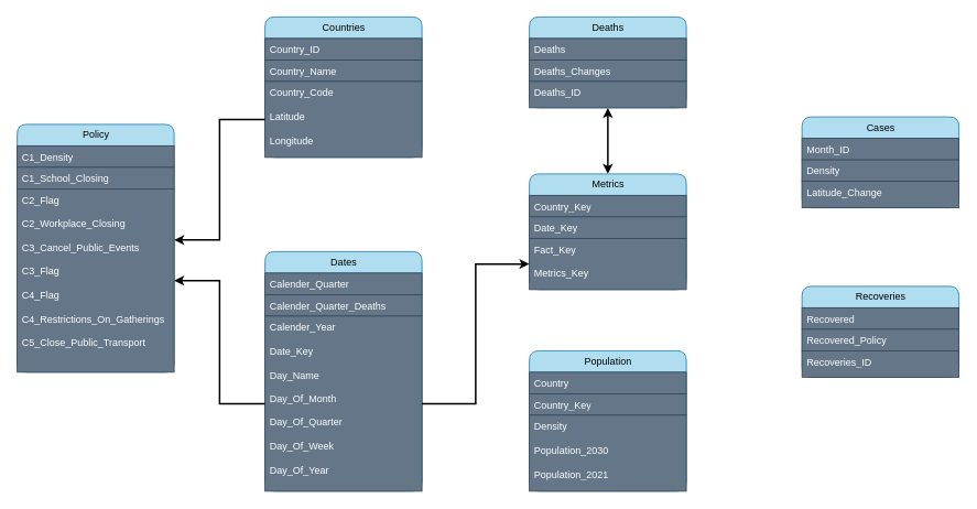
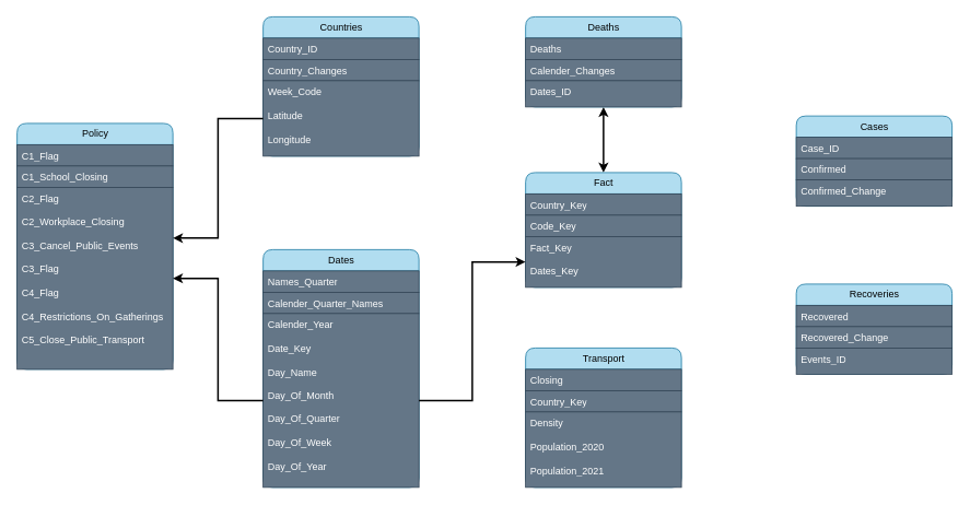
  <mxCell id="0" />
  <mxCell id="1" parent="0" />
  <mxCell id="2" value="Policy" style="swimlane;fontStyle=0;childLayout=stackLayout;horizontal=1;startSize=26;fillColor=#b1ddf0;horizontalStack=0;resizeParent=1;resizeParentMax=0;resizeLast=0;collapsible=1;marginBottom=0;html=1;rounded=1;strokeColor=#10739e;" vertex="1" parent="1"><mxGeometry x="20" y="150" width="190" height="300" as="geometry"><mxRectangle x="260" y="290" width="70" height="30" as="alternateBounds" /></mxGeometry></mxCell>
- <mxCell id="3" value="C1_Density&lt;span style=&quot;white-space: pre;&quot;&gt;&#09;&lt;/span&gt;&lt;span style=&quot;white-space: pre;&quot;&gt;&#09;&lt;/span&gt;" style="text;strokeColor=#314354;fillColor=#647687;align=left;verticalAlign=top;spacingLeft=4;spacingRight=4;overflow=hidden;rotatable=0;points=[[0,0.5],[1,0.5]];portConstraint=eastwest;whiteSpace=wrap;html=1;fontColor=#ffffff;" vertex="1" parent="2"><mxGeometry y="26" width="190" height="26" as="geometry" /></mxCell>
+ <mxCell id="3" value="C1_Flag&lt;span style=&quot;white-space: pre;&quot;&gt;&#09;&lt;/span&gt;&lt;span style=&quot;white-space: pre;&quot;&gt;&#09;&lt;/span&gt;" style="text;strokeColor=#314354;fillColor=#647687;align=left;verticalAlign=top;spacingLeft=4;spacingRight=4;overflow=hidden;rotatable=0;points=[[0,0.5],[1,0.5]];portConstraint=eastwest;whiteSpace=wrap;html=1;fontColor=#ffffff;" vertex="1" parent="2"><mxGeometry y="26" width="190" height="26" as="geometry" /></mxCell>
  <mxCell id="4" value="C1_School_Closing" style="text;strokeColor=#314354;fillColor=#647687;align=left;verticalAlign=top;spacingLeft=4;spacingRight=4;overflow=hidden;rotatable=0;points=[[0,0.5],[1,0.5]];portConstraint=eastwest;whiteSpace=wrap;html=1;fontColor=#ffffff;" vertex="1" parent="2"><mxGeometry y="52" width="190" height="26" as="geometry" /></mxCell>
  <mxCell id="5" value="C2_Flag&lt;br&gt;&lt;br&gt;C2_Workplace_Closing&lt;br&gt;&lt;br&gt;C3_Cancel_Public_Events&lt;br&gt;&lt;br&gt;C3_Flag&lt;br&gt;&lt;br&gt;C4_Flag&lt;br&gt;&lt;br&gt;C4_Restrictions_On_Gatherings&lt;br&gt;&lt;br&gt;C5_Close_Public_Transport" style="text;strokeColor=#314354;fillColor=#647687;align=left;verticalAlign=top;spacingLeft=4;spacingRight=4;overflow=hidden;rotatable=0;points=[[0,0.5],[1,0.5]];portConstraint=eastwest;whiteSpace=wrap;html=1;fontColor=#ffffff;" vertex="1" parent="2"><mxGeometry y="78" width="190" height="222" as="geometry" /></mxCell>
  <mxCell id="6" value="Dates" style="swimlane;fontStyle=0;childLayout=stackLayout;horizontal=1;startSize=26;fillColor=#b1ddf0;horizontalStack=0;resizeParent=1;resizeParentMax=0;resizeLast=0;collapsible=1;marginBottom=0;html=1;rounded=1;strokeColor=#10739e;" vertex="1" parent="1"><mxGeometry x="320" y="304" width="190" height="290" as="geometry"><mxRectangle x="560" y="444" width="70" height="30" as="alternateBounds" /></mxGeometry></mxCell>
- <mxCell id="7" value="Calender_Quarter" style="text;align=left;verticalAlign=top;spacingLeft=4;spacingRight=4;overflow=hidden;rotatable=0;points=[[0,0.5],[1,0.5]];portConstraint=eastwest;whiteSpace=wrap;html=1;fillColor=#647687;strokeColor=#314354;fontColor=#ffffff;" vertex="1" parent="6"><mxGeometry y="26" width="190" height="26" as="geometry" /></mxCell>
- <mxCell id="8" value="Calender_Quarter_Deaths" style="text;align=left;verticalAlign=top;spacingLeft=4;spacingRight=4;overflow=hidden;rotatable=0;points=[[0,0.5],[1,0.5]];portConstraint=eastwest;whiteSpace=wrap;html=1;fillColor=#647687;strokeColor=#314354;fontColor=#ffffff;" vertex="1" parent="6"><mxGeometry y="52" width="190" height="26" as="geometry" /></mxCell>
+ <mxCell id="7" value="Names_Quarter" style="text;align=left;verticalAlign=top;spacingLeft=4;spacingRight=4;overflow=hidden;rotatable=0;points=[[0,0.5],[1,0.5]];portConstraint=eastwest;whiteSpace=wrap;html=1;fillColor=#647687;strokeColor=#314354;fontColor=#ffffff;" vertex="1" parent="6"><mxGeometry y="26" width="190" height="26" as="geometry" /></mxCell>
+ <mxCell id="8" value="Calender_Quarter_Names" style="text;align=left;verticalAlign=top;spacingLeft=4;spacingRight=4;overflow=hidden;rotatable=0;points=[[0,0.5],[1,0.5]];portConstraint=eastwest;whiteSpace=wrap;html=1;fillColor=#647687;strokeColor=#314354;fontColor=#ffffff;" vertex="1" parent="6"><mxGeometry y="52" width="190" height="26" as="geometry" /></mxCell>
  <mxCell id="9" value="Calender_Year&lt;br&gt;&lt;br&gt;Date_Key&lt;br&gt;&lt;br&gt;Day_Name&lt;br&gt;&lt;br&gt;Day_Of_Month&lt;br&gt;&lt;br&gt;Day_Of_Quarter&lt;br&gt;&lt;br&gt;Day_Of_Week&lt;br&gt;&lt;br&gt;Day_Of_Year" style="text;align=left;verticalAlign=top;spacingLeft=4;spacingRight=4;overflow=hidden;rotatable=0;points=[[0,0.5],[1,0.5]];portConstraint=eastwest;whiteSpace=wrap;html=1;fillColor=#647687;strokeColor=#314354;fontColor=#ffffff;" vertex="1" parent="6"><mxGeometry y="78" width="190" height="212" as="geometry" /></mxCell>
  <mxCell id="10" value="Countries" style="swimlane;fontStyle=0;childLayout=stackLayout;horizontal=1;startSize=26;fillColor=#b1ddf0;horizontalStack=0;resizeParent=1;resizeParentMax=0;resizeLast=0;collapsible=1;marginBottom=0;html=1;rounded=1;strokeColor=#10739e;" vertex="1" parent="1"><mxGeometry x="320" y="20" width="190" height="170" as="geometry"><mxRectangle x="560" y="160" width="70" height="30" as="alternateBounds" /></mxGeometry></mxCell>
  <mxCell id="11" value="Country_ID" style="text;strokeColor=#314354;fillColor=#647687;align=left;verticalAlign=top;spacingLeft=4;spacingRight=4;overflow=hidden;rotatable=0;points=[[0,0.5],[1,0.5]];portConstraint=eastwest;whiteSpace=wrap;html=1;fontColor=#ffffff;" vertex="1" parent="10"><mxGeometry y="26" width="190" height="26" as="geometry" /></mxCell>
- <mxCell id="12" value="Country_Name" style="text;strokeColor=#314354;fillColor=#647687;align=left;verticalAlign=top;spacingLeft=4;spacingRight=4;overflow=hidden;rotatable=0;points=[[0,0.5],[1,0.5]];portConstraint=eastwest;whiteSpace=wrap;html=1;fontColor=#ffffff;" vertex="1" parent="10"><mxGeometry y="52" width="190" height="26" as="geometry" /></mxCell>
- <mxCell id="13" value="Country_Code&lt;br&gt;&lt;br&gt;Latitude&lt;br&gt;&lt;br&gt;Longitude&lt;br&gt;&lt;br&gt;" style="text;strokeColor=#314354;fillColor=#647687;align=left;verticalAlign=top;spacingLeft=4;spacingRight=4;overflow=hidden;rotatable=0;points=[[0,0.5],[1,0.5]];portConstraint=eastwest;whiteSpace=wrap;html=1;fontColor=#ffffff;" vertex="1" parent="10"><mxGeometry y="78" width="190" height="92" as="geometry" /></mxCell>
+ <mxCell id="12" value="Country_Changes" style="text;strokeColor=#314354;fillColor=#647687;align=left;verticalAlign=top;spacingLeft=4;spacingRight=4;overflow=hidden;rotatable=0;points=[[0,0.5],[1,0.5]];portConstraint=eastwest;whiteSpace=wrap;html=1;fontColor=#ffffff;" vertex="1" parent="10"><mxGeometry y="52" width="190" height="26" as="geometry" /></mxCell>
+ <mxCell id="13" value="Week_Code&lt;br&gt;&lt;br&gt;Latitude&lt;br&gt;&lt;br&gt;Longitude&lt;br&gt;&lt;br&gt;" style="text;strokeColor=#314354;fillColor=#647687;align=left;verticalAlign=top;spacingLeft=4;spacingRight=4;overflow=hidden;rotatable=0;points=[[0,0.5],[1,0.5]];portConstraint=eastwest;whiteSpace=wrap;html=1;fontColor=#ffffff;" vertex="1" parent="10"><mxGeometry y="78" width="190" height="92" as="geometry" /></mxCell>
  <mxCell id="14" style="rounded=0;orthogonalLoop=1;jettySize=auto;html=1;entryX=0.5;entryY=0;entryDx=0;entryDy=0;startArrow=classic;startFill=1;strokeWidth=2;" edge="1" parent="1" source="15" target="19"><mxGeometry relative="1" as="geometry" /></mxCell>
  <mxCell id="15" value="Deaths" style="swimlane;fontStyle=0;childLayout=stackLayout;horizontal=1;startSize=26;fillColor=#b1ddf0;horizontalStack=0;resizeParent=1;resizeParentMax=0;resizeLast=0;collapsible=1;marginBottom=0;html=1;rounded=1;strokeColor=#10739e;" vertex="1" parent="1"><mxGeometry x="640" y="20" width="190" height="110" as="geometry"><mxRectangle x="460" y="550" width="70" height="30" as="alternateBounds" /></mxGeometry></mxCell>
  <mxCell id="16" value="Deaths" style="text;strokeColor=#314354;fillColor=#647687;align=left;verticalAlign=top;spacingLeft=4;spacingRight=4;overflow=hidden;rotatable=0;points=[[0,0.5],[1,0.5]];portConstraint=eastwest;whiteSpace=wrap;html=1;fontColor=#ffffff;" vertex="1" parent="15"><mxGeometry y="26" width="190" height="26" as="geometry" /></mxCell>
- <mxCell id="17" value="Deaths_Changes" style="text;strokeColor=#314354;fillColor=#647687;align=left;verticalAlign=top;spacingLeft=4;spacingRight=4;overflow=hidden;rotatable=0;points=[[0,0.5],[1,0.5]];portConstraint=eastwest;whiteSpace=wrap;html=1;fontColor=#ffffff;" vertex="1" parent="15"><mxGeometry y="52" width="190" height="26" as="geometry" /></mxCell>
- <mxCell id="18" value="Deaths_ID&lt;br&gt;" style="text;strokeColor=#314354;fillColor=#647687;align=left;verticalAlign=top;spacingLeft=4;spacingRight=4;overflow=hidden;rotatable=0;points=[[0,0.5],[1,0.5]];portConstraint=eastwest;whiteSpace=wrap;html=1;fontColor=#ffffff;" vertex="1" parent="15"><mxGeometry y="78" width="190" height="32" as="geometry" /></mxCell>
- <mxCell id="19" value="Metrics" style="swimlane;fontStyle=0;childLayout=stackLayout;horizontal=1;startSize=26;fillColor=#b1ddf0;horizontalStack=0;resizeParent=1;resizeParentMax=0;resizeLast=0;collapsible=1;marginBottom=0;html=1;rounded=1;strokeColor=#10739e;" vertex="1" parent="1"><mxGeometry x="640" y="210" width="190" height="140" as="geometry"><mxRectangle x="880" y="350" width="70" height="30" as="alternateBounds" /></mxGeometry></mxCell>
+ <mxCell id="17" value="Calender_Changes" style="text;strokeColor=#314354;fillColor=#647687;align=left;verticalAlign=top;spacingLeft=4;spacingRight=4;overflow=hidden;rotatable=0;points=[[0,0.5],[1,0.5]];portConstraint=eastwest;whiteSpace=wrap;html=1;fontColor=#ffffff;" vertex="1" parent="15"><mxGeometry y="52" width="190" height="26" as="geometry" /></mxCell>
+ <mxCell id="18" value="Dates_ID&lt;br&gt;" style="text;strokeColor=#314354;fillColor=#647687;align=left;verticalAlign=top;spacingLeft=4;spacingRight=4;overflow=hidden;rotatable=0;points=[[0,0.5],[1,0.5]];portConstraint=eastwest;whiteSpace=wrap;html=1;fontColor=#ffffff;" vertex="1" parent="15"><mxGeometry y="78" width="190" height="32" as="geometry" /></mxCell>
+ <mxCell id="19" value="Fact" style="swimlane;fontStyle=0;childLayout=stackLayout;horizontal=1;startSize=26;fillColor=#b1ddf0;horizontalStack=0;resizeParent=1;resizeParentMax=0;resizeLast=0;collapsible=1;marginBottom=0;html=1;rounded=1;strokeColor=#10739e;" vertex="1" parent="1"><mxGeometry x="640" y="210" width="190" height="140" as="geometry"><mxRectangle x="880" y="350" width="70" height="30" as="alternateBounds" /></mxGeometry></mxCell>
  <mxCell id="20" value="Country_Key" style="text;strokeColor=#314354;fillColor=#647687;align=left;verticalAlign=top;spacingLeft=4;spacingRight=4;overflow=hidden;rotatable=0;points=[[0,0.5],[1,0.5]];portConstraint=eastwest;whiteSpace=wrap;html=1;fontColor=#ffffff;" vertex="1" parent="19"><mxGeometry y="26" width="190" height="26" as="geometry" /></mxCell>
- <mxCell id="21" value="Date_Key" style="text;strokeColor=#314354;fillColor=#647687;align=left;verticalAlign=top;spacingLeft=4;spacingRight=4;overflow=hidden;rotatable=0;points=[[0,0.5],[1,0.5]];portConstraint=eastwest;whiteSpace=wrap;html=1;fontColor=#ffffff;" vertex="1" parent="19"><mxGeometry y="52" width="190" height="26" as="geometry" /></mxCell>
- <mxCell id="22" value="Fact_Key&lt;br&gt;&lt;br&gt;Metrics_Key" style="text;strokeColor=#314354;fillColor=#647687;align=left;verticalAlign=top;spacingLeft=4;spacingRight=4;overflow=hidden;rotatable=0;points=[[0,0.5],[1,0.5]];portConstraint=eastwest;whiteSpace=wrap;html=1;fontColor=#ffffff;" vertex="1" parent="19"><mxGeometry y="78" width="190" height="62" as="geometry" /></mxCell>
+ <mxCell id="21" value="Code_Key" style="text;strokeColor=#314354;fillColor=#647687;align=left;verticalAlign=top;spacingLeft=4;spacingRight=4;overflow=hidden;rotatable=0;points=[[0,0.5],[1,0.5]];portConstraint=eastwest;whiteSpace=wrap;html=1;fontColor=#ffffff;" vertex="1" parent="19"><mxGeometry y="52" width="190" height="26" as="geometry" /></mxCell>
+ <mxCell id="22" value="Fact_Key&lt;br&gt;&lt;br&gt;Dates_Key" style="text;strokeColor=#314354;fillColor=#647687;align=left;verticalAlign=top;spacingLeft=4;spacingRight=4;overflow=hidden;rotatable=0;points=[[0,0.5],[1,0.5]];portConstraint=eastwest;whiteSpace=wrap;html=1;fontColor=#ffffff;" vertex="1" parent="19"><mxGeometry y="78" width="190" height="62" as="geometry" /></mxCell>
  <mxCell id="23" value="Cases" style="swimlane;fontStyle=0;childLayout=stackLayout;horizontal=1;startSize=26;fillColor=#b1ddf0;horizontalStack=0;resizeParent=1;resizeParentMax=0;resizeLast=0;collapsible=1;marginBottom=0;html=1;rounded=1;strokeColor=#10739e;" vertex="1" parent="1"><mxGeometry x="970" y="141" width="190" height="110" as="geometry"><mxRectangle x="460" y="550" width="70" height="30" as="alternateBounds" /></mxGeometry></mxCell>
- <mxCell id="24" value="Month_ID" style="text;strokeColor=#314354;fillColor=#647687;align=left;verticalAlign=top;spacingLeft=4;spacingRight=4;overflow=hidden;rotatable=0;points=[[0,0.5],[1,0.5]];portConstraint=eastwest;whiteSpace=wrap;html=1;fontColor=#ffffff;" vertex="1" parent="23"><mxGeometry y="26" width="190" height="26" as="geometry" /></mxCell>
- <mxCell id="25" value="Density" style="text;strokeColor=#314354;fillColor=#647687;align=left;verticalAlign=top;spacingLeft=4;spacingRight=4;overflow=hidden;rotatable=0;points=[[0,0.5],[1,0.5]];portConstraint=eastwest;whiteSpace=wrap;html=1;fontColor=#ffffff;" vertex="1" parent="23"><mxGeometry y="52" width="190" height="26" as="geometry" /></mxCell>
- <mxCell id="26" value="Latitude_Change" style="text;strokeColor=#314354;fillColor=#647687;align=left;verticalAlign=top;spacingLeft=4;spacingRight=4;overflow=hidden;rotatable=0;points=[[0,0.5],[1,0.5]];portConstraint=eastwest;whiteSpace=wrap;html=1;fontColor=#ffffff;" vertex="1" parent="23"><mxGeometry y="78" width="190" height="32" as="geometry" /></mxCell>
+ <mxCell id="24" value="Case_ID" style="text;strokeColor=#314354;fillColor=#647687;align=left;verticalAlign=top;spacingLeft=4;spacingRight=4;overflow=hidden;rotatable=0;points=[[0,0.5],[1,0.5]];portConstraint=eastwest;whiteSpace=wrap;html=1;fontColor=#ffffff;" vertex="1" parent="23"><mxGeometry y="26" width="190" height="26" as="geometry" /></mxCell>
+ <mxCell id="25" value="Confirmed" style="text;strokeColor=#314354;fillColor=#647687;align=left;verticalAlign=top;spacingLeft=4;spacingRight=4;overflow=hidden;rotatable=0;points=[[0,0.5],[1,0.5]];portConstraint=eastwest;whiteSpace=wrap;html=1;fontColor=#ffffff;" vertex="1" parent="23"><mxGeometry y="52" width="190" height="26" as="geometry" /></mxCell>
+ <mxCell id="26" value="Confirmed_Change" style="text;strokeColor=#314354;fillColor=#647687;align=left;verticalAlign=top;spacingLeft=4;spacingRight=4;overflow=hidden;rotatable=0;points=[[0,0.5],[1,0.5]];portConstraint=eastwest;whiteSpace=wrap;html=1;fontColor=#ffffff;" vertex="1" parent="23"><mxGeometry y="78" width="190" height="32" as="geometry" /></mxCell>
  <mxCell id="27" value="Recoveries" style="swimlane;fontStyle=0;childLayout=stackLayout;horizontal=1;startSize=26;fillColor=#b1ddf0;horizontalStack=0;resizeParent=1;resizeParentMax=0;resizeLast=0;collapsible=1;marginBottom=0;html=1;rounded=1;strokeColor=#10739e;" vertex="1" parent="1"><mxGeometry x="970" y="346" width="190" height="110" as="geometry"><mxRectangle x="460" y="550" width="70" height="30" as="alternateBounds" /></mxGeometry></mxCell>
  <mxCell id="28" value="Recovered" style="text;strokeColor=#314354;fillColor=#647687;align=left;verticalAlign=top;spacingLeft=4;spacingRight=4;overflow=hidden;rotatable=0;points=[[0,0.5],[1,0.5]];portConstraint=eastwest;whiteSpace=wrap;html=1;fontColor=#ffffff;" vertex="1" parent="27"><mxGeometry y="26" width="190" height="26" as="geometry" /></mxCell>
- <mxCell id="29" value="Recovered_Policy" style="text;strokeColor=#314354;fillColor=#647687;align=left;verticalAlign=top;spacingLeft=4;spacingRight=4;overflow=hidden;rotatable=0;points=[[0,0.5],[1,0.5]];portConstraint=eastwest;whiteSpace=wrap;html=1;fontColor=#ffffff;" vertex="1" parent="27"><mxGeometry y="52" width="190" height="26" as="geometry" /></mxCell>
- <mxCell id="30" value="Recoveries_ID" style="text;strokeColor=#314354;fillColor=#647687;align=left;verticalAlign=top;spacingLeft=4;spacingRight=4;overflow=hidden;rotatable=0;points=[[0,0.5],[1,0.5]];portConstraint=eastwest;whiteSpace=wrap;html=1;fontColor=#ffffff;" vertex="1" parent="27"><mxGeometry y="78" width="190" height="32" as="geometry" /></mxCell>
- <mxCell id="31" value="Population" style="swimlane;fontStyle=0;childLayout=stackLayout;horizontal=1;startSize=26;fillColor=#b1ddf0;horizontalStack=0;resizeParent=1;resizeParentMax=0;resizeLast=0;collapsible=1;marginBottom=0;html=1;rounded=1;strokeColor=#10739e;" vertex="1" parent="1"><mxGeometry x="640" y="424" width="190" height="170" as="geometry"><mxRectangle x="460" y="550" width="70" height="30" as="alternateBounds" /></mxGeometry></mxCell>
- <mxCell id="32" value="Country" style="text;strokeColor=#314354;fillColor=#647687;align=left;verticalAlign=top;spacingLeft=4;spacingRight=4;overflow=hidden;rotatable=0;points=[[0,0.5],[1,0.5]];portConstraint=eastwest;whiteSpace=wrap;html=1;fontColor=#ffffff;" vertex="1" parent="31"><mxGeometry y="26" width="190" height="26" as="geometry" /></mxCell>
+ <mxCell id="29" value="Recovered_Change" style="text;strokeColor=#314354;fillColor=#647687;align=left;verticalAlign=top;spacingLeft=4;spacingRight=4;overflow=hidden;rotatable=0;points=[[0,0.5],[1,0.5]];portConstraint=eastwest;whiteSpace=wrap;html=1;fontColor=#ffffff;" vertex="1" parent="27"><mxGeometry y="52" width="190" height="26" as="geometry" /></mxCell>
+ <mxCell id="30" value="Events_ID" style="text;strokeColor=#314354;fillColor=#647687;align=left;verticalAlign=top;spacingLeft=4;spacingRight=4;overflow=hidden;rotatable=0;points=[[0,0.5],[1,0.5]];portConstraint=eastwest;whiteSpace=wrap;html=1;fontColor=#ffffff;" vertex="1" parent="27"><mxGeometry y="78" width="190" height="32" as="geometry" /></mxCell>
+ <mxCell id="31" value="Transport" style="swimlane;fontStyle=0;childLayout=stackLayout;horizontal=1;startSize=26;fillColor=#b1ddf0;horizontalStack=0;resizeParent=1;resizeParentMax=0;resizeLast=0;collapsible=1;marginBottom=0;html=1;rounded=1;strokeColor=#10739e;" vertex="1" parent="1"><mxGeometry x="640" y="424" width="190" height="170" as="geometry"><mxRectangle x="460" y="550" width="70" height="30" as="alternateBounds" /></mxGeometry></mxCell>
+ <mxCell id="32" value="Closing" style="text;strokeColor=#314354;fillColor=#647687;align=left;verticalAlign=top;spacingLeft=4;spacingRight=4;overflow=hidden;rotatable=0;points=[[0,0.5],[1,0.5]];portConstraint=eastwest;whiteSpace=wrap;html=1;fontColor=#ffffff;" vertex="1" parent="31"><mxGeometry y="26" width="190" height="26" as="geometry" /></mxCell>
  <mxCell id="33" value="Country_Key" style="text;strokeColor=#314354;fillColor=#647687;align=left;verticalAlign=top;spacingLeft=4;spacingRight=4;overflow=hidden;rotatable=0;points=[[0,0.5],[1,0.5]];portConstraint=eastwest;whiteSpace=wrap;html=1;fontColor=#ffffff;" vertex="1" parent="31"><mxGeometry y="52" width="190" height="26" as="geometry" /></mxCell>
- <mxCell id="34" value="Density&lt;br&gt;&lt;br&gt;Population_2030&lt;br&gt;&lt;br&gt;Population_2021" style="text;strokeColor=#314354;fillColor=#647687;align=left;verticalAlign=top;spacingLeft=4;spacingRight=4;overflow=hidden;rotatable=0;points=[[0,0.5],[1,0.5]];portConstraint=eastwest;whiteSpace=wrap;html=1;fontColor=#ffffff;" vertex="1" parent="31"><mxGeometry y="78" width="190" height="92" as="geometry" /></mxCell>
+ <mxCell id="34" value="Density&lt;br&gt;&lt;br&gt;Population_2020&lt;br&gt;&lt;br&gt;Population_2021" style="text;strokeColor=#314354;fillColor=#647687;align=left;verticalAlign=top;spacingLeft=4;spacingRight=4;overflow=hidden;rotatable=0;points=[[0,0.5],[1,0.5]];portConstraint=eastwest;whiteSpace=wrap;html=1;fontColor=#ffffff;" vertex="1" parent="31"><mxGeometry y="78" width="190" height="92" as="geometry" /></mxCell>
  <mxCell id="35" style="edgeStyle=orthogonalEdgeStyle;rounded=0;orthogonalLoop=1;jettySize=auto;html=1;entryX=0;entryY=0.5;entryDx=0;entryDy=0;strokeWidth=2;" edge="1" parent="1" source="9" target="22"><mxGeometry relative="1" as="geometry" /></mxCell>
  <mxCell id="36" style="edgeStyle=orthogonalEdgeStyle;rounded=0;orthogonalLoop=1;jettySize=auto;html=1;entryX=1;entryY=0.5;entryDx=0;entryDy=0;strokeWidth=2;" edge="1" parent="1" source="9" target="5"><mxGeometry relative="1" as="geometry" /></mxCell>
  <mxCell id="37" style="edgeStyle=orthogonalEdgeStyle;rounded=0;orthogonalLoop=1;jettySize=auto;html=1;entryX=1;entryY=0.279;entryDx=0;entryDy=0;entryPerimeter=0;strokeWidth=2;" edge="1" parent="1" source="13" target="5"><mxGeometry relative="1" as="geometry" /></mxCell>
